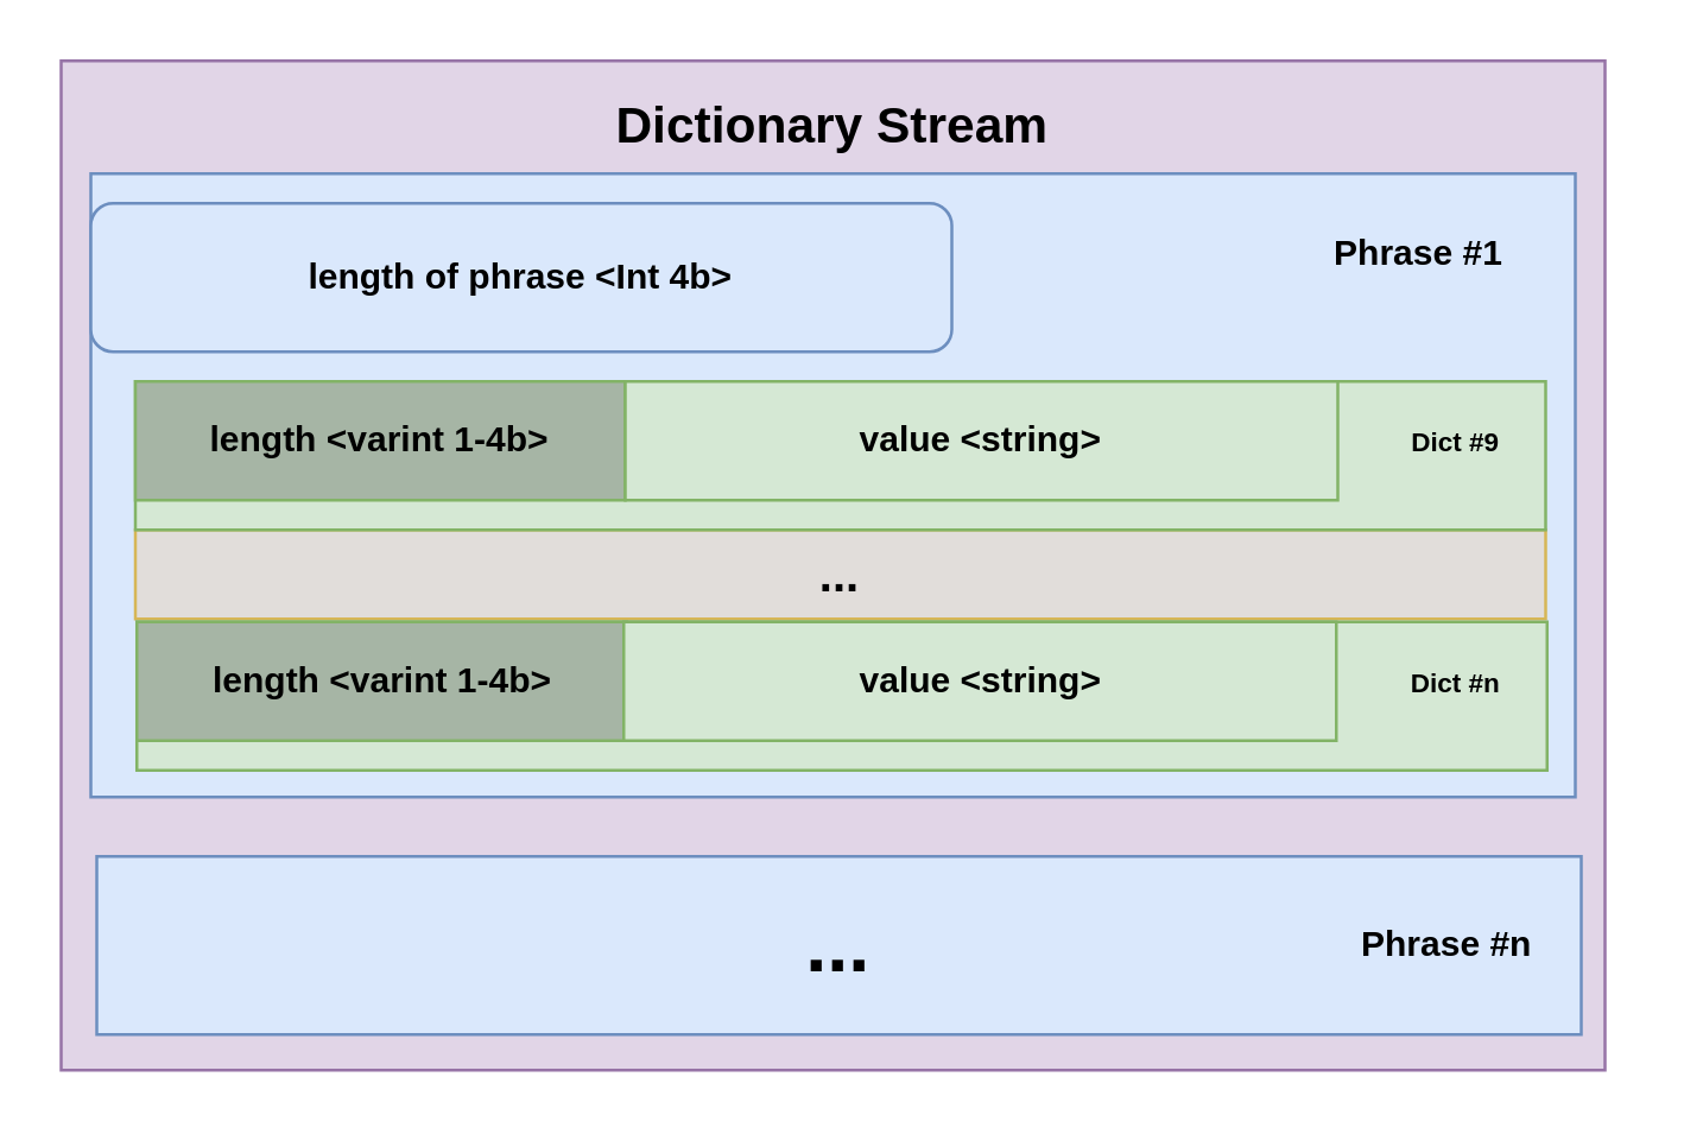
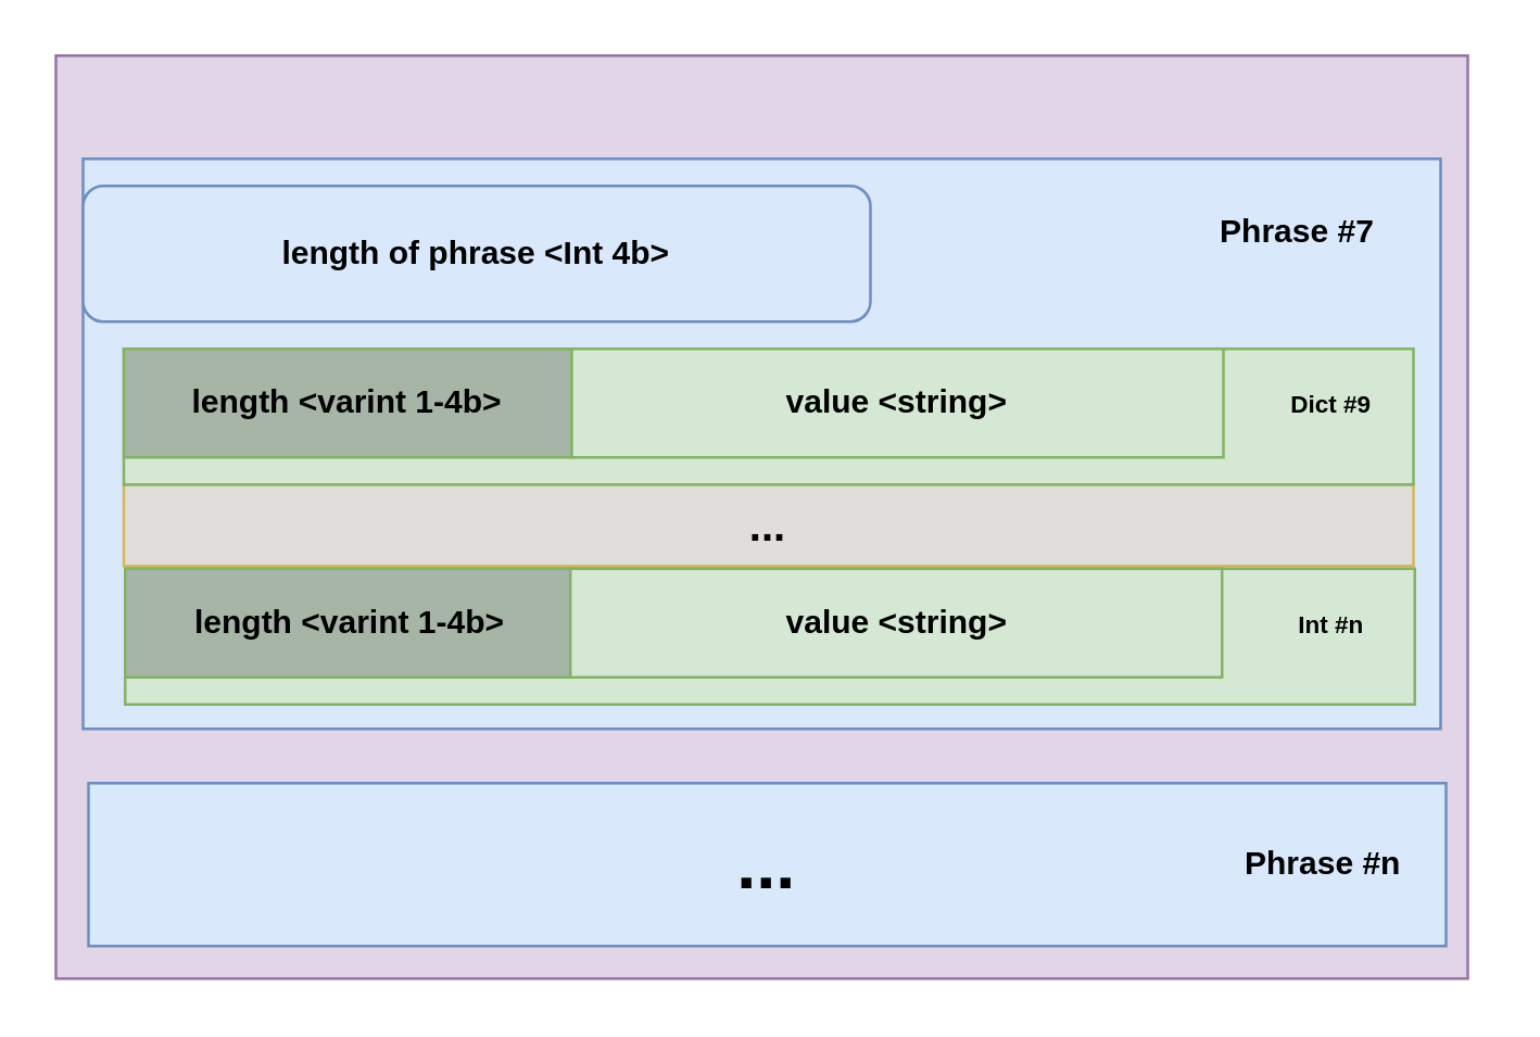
  <mxCell id="0" />
  <mxCell id="1" parent="0" />
  <mxCell id="2" value="" style="rounded=0;whiteSpace=wrap;html=1;fillColor=#e1d5e7;strokeColor=#9673a6;" vertex="1" parent="1"><mxGeometry x="20" y="20" width="520" height="340" as="geometry" /></mxCell>
  <mxCell id="3" value="" style="rounded=0;whiteSpace=wrap;html=1;fillColor=#dae8fc;strokeColor=#6c8ebf;" parent="1" vertex="1"><mxGeometry x="30" y="58" width="500" height="210" as="geometry" /></mxCell>
  <mxCell id="4" value="&lt;b&gt;length of phrase &amp;lt;Int 4b&amp;gt;&lt;/b&gt;" style="whiteSpace=wrap;html=1;fillColor=#dae8fc;strokeColor=#6c8ebf;rounded=1;" parent="1" vertex="1"><mxGeometry x="30" y="68" width="290" height="50" as="geometry" /></mxCell>
  <mxCell id="5" value="&lt;b&gt;&lt;font style=&quot;font-size: 16px;&quot;&gt;...&lt;/font&gt;&lt;/b&gt;" style="rounded=0;whiteSpace=wrap;html=1;fillColor=#E1DDDA;strokeColor=#d6b656;" parent="1" vertex="1"><mxGeometry x="45" y="178" width="475" height="30" as="geometry" /></mxCell>
  <mxCell id="6" value="" style="rounded=0;whiteSpace=wrap;html=1;fillColor=#d5e8d4;strokeColor=#82b366;" parent="1" vertex="1"><mxGeometry x="45" y="128" width="475" height="50" as="geometry" /></mxCell>
  <mxCell id="7" value="&lt;b&gt;length &amp;lt;varint 1-4b&amp;gt;&lt;/b&gt;" style="rounded=0;whiteSpace=wrap;html=1;fillColor=#A6B5A5;strokeColor=#82b366;" parent="1" vertex="1"><mxGeometry x="45" y="128" width="165" height="40" as="geometry" /></mxCell>
  <mxCell id="8" value="&lt;b&gt;value &amp;lt;string&amp;gt;&lt;/b&gt;" style="rounded=0;whiteSpace=wrap;html=1;fillColor=#d5e8d4;strokeColor=#82b366;" parent="1" vertex="1"><mxGeometry x="210" y="128" width="240" height="40" as="geometry" /></mxCell>
- <mxCell id="9" value="&lt;b&gt;Phrase #1&lt;/b&gt;" style="text;html=1;strokeColor=none;fillColor=none;align=center;verticalAlign=middle;whiteSpace=wrap;rounded=0;" vertex="1" parent="1"><mxGeometry x="410.005" y="28.33" width="134.615" height="113.333" as="geometry" /></mxCell>
- <mxCell id="10" value="&lt;b&gt;&lt;font style=&quot;font-size: 17px;&quot;&gt;Dictionary Stream&lt;/font&gt;&lt;/b&gt;" style="text;html=1;strokeColor=none;fillColor=none;align=center;verticalAlign=middle;whiteSpace=wrap;rounded=0;" vertex="1" parent="1"><mxGeometry x="185" y="28" width="190" height="30" as="geometry" /></mxCell>
+ <mxCell id="9" value="&lt;b&gt;Phrase #7&lt;/b&gt;" style="text;html=1;strokeColor=none;fillColor=none;align=center;verticalAlign=middle;whiteSpace=wrap;rounded=0;" vertex="1" parent="1"><mxGeometry x="410.005" y="28.33" width="134.615" height="113.333" as="geometry" /></mxCell>
  <mxCell id="11" value="&lt;font style=&quot;font-size: 9px;&quot;&gt;&lt;b&gt;Dict #9&lt;/b&gt;&lt;/font&gt;" style="text;html=1;strokeColor=none;fillColor=none;align=center;verticalAlign=middle;whiteSpace=wrap;rounded=0;" vertex="1" parent="1"><mxGeometry x="460" y="133" width="60" height="30" as="geometry" /></mxCell>
  <mxCell id="12" value="" style="rounded=0;whiteSpace=wrap;html=1;fillColor=#d5e8d4;strokeColor=#82b366;" vertex="1" parent="1"><mxGeometry x="45.5" y="209" width="475" height="50" as="geometry" /></mxCell>
  <mxCell id="13" value="&lt;b&gt;length &amp;lt;varint 1-4b&amp;gt;&lt;/b&gt;" style="rounded=0;whiteSpace=wrap;html=1;fillColor=#A6B5A5;strokeColor=#82b366;" vertex="1" parent="1"><mxGeometry x="45.5" y="209" width="165" height="40" as="geometry" /></mxCell>
  <mxCell id="14" value="&lt;b&gt;value &amp;lt;string&amp;gt;&lt;/b&gt;" style="rounded=0;whiteSpace=wrap;html=1;fillColor=#d5e8d4;strokeColor=#82b366;" vertex="1" parent="1"><mxGeometry x="209.5" y="209" width="240" height="40" as="geometry" /></mxCell>
- <mxCell id="15" value="&lt;font style=&quot;font-size: 9px;&quot;&gt;&lt;b&gt;Dict #n&lt;/b&gt;&lt;/font&gt;" style="text;html=1;strokeColor=none;fillColor=none;align=center;verticalAlign=middle;whiteSpace=wrap;rounded=0;" vertex="1" parent="1"><mxGeometry x="459.5" y="214" width="60" height="30" as="geometry" /></mxCell>
+ <mxCell id="15" value="&lt;font style=&quot;font-size: 9px;&quot;&gt;&lt;b&gt;Int #n&lt;/b&gt;&lt;/font&gt;" style="text;html=1;strokeColor=none;fillColor=none;align=center;verticalAlign=middle;whiteSpace=wrap;rounded=0;" vertex="1" parent="1"><mxGeometry x="459.5" y="214" width="60" height="30" as="geometry" /></mxCell>
  <mxCell id="16" value="&lt;font size=&quot;1&quot; style=&quot;&quot;&gt;&lt;b style=&quot;font-size: 26px;&quot;&gt;...&lt;/b&gt;&lt;/font&gt;" style="rounded=0;whiteSpace=wrap;html=1;fillColor=#dae8fc;strokeColor=#6c8ebf;" vertex="1" parent="1"><mxGeometry x="32" y="288" width="500" height="60" as="geometry" /></mxCell>
  <mxCell id="17" value="&lt;b style=&quot;border-color: var(--border-color);&quot;&gt;Phrase #n&lt;/b&gt;" style="text;html=1;strokeColor=none;fillColor=none;align=center;verticalAlign=middle;whiteSpace=wrap;rounded=0;" vertex="1" parent="1"><mxGeometry x="457" y="303" width="60" height="30" as="geometry" /></mxCell>
